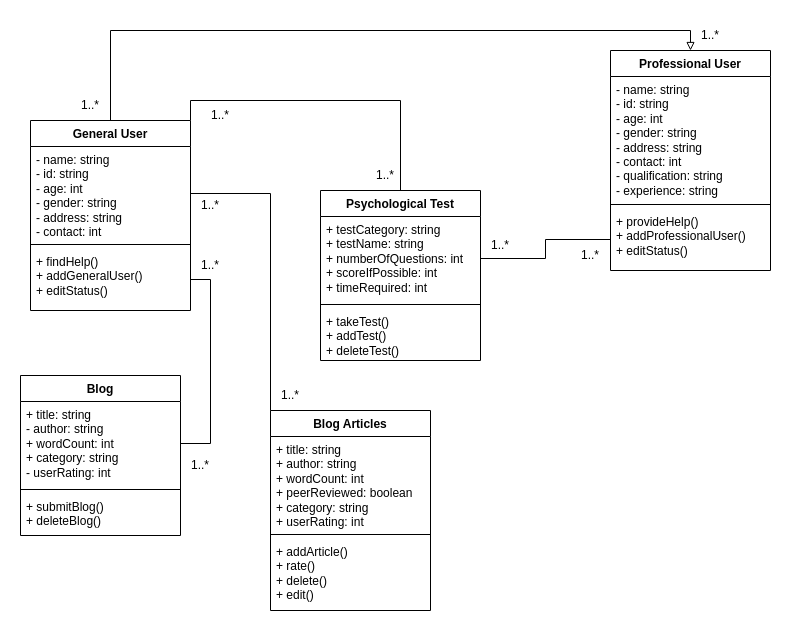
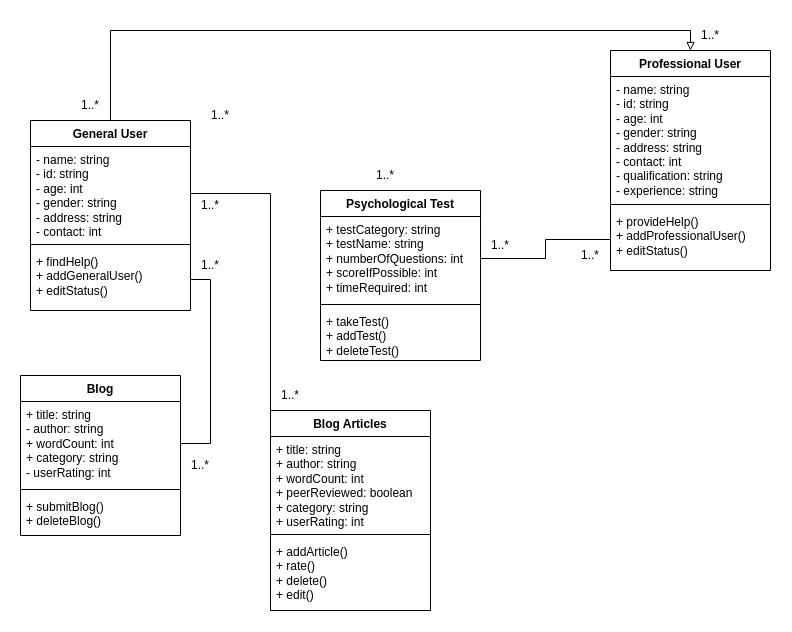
  <mxCell id="0" />
  <mxCell id="1" parent="0" />
- <mxCell id="2" style="edgeStyle=orthogonalEdgeStyle;rounded=0;orthogonalLoop=1;jettySize=auto;html=1;exitX=1;exitY=0;exitDx=0;exitDy=0;entryX=0.5;entryY=0;entryDx=0;entryDy=0;endArrow=none;endFill=0;" edge="1" parent="1" source="4" target="16"><mxGeometry relative="1" as="geometry" /></mxCell>
  <mxCell id="3" style="edgeStyle=orthogonalEdgeStyle;rounded=0;orthogonalLoop=1;jettySize=auto;html=1;exitX=0.5;exitY=0;exitDx=0;exitDy=0;entryX=0.5;entryY=0;entryDx=0;entryDy=0;endArrow=block;endFill=0;" edge="1" parent="1" source="4" target="8"><mxGeometry relative="1" as="geometry" /></mxCell>
  <mxCell id="4" value="General User" style="swimlane;fontStyle=1;align=center;verticalAlign=top;childLayout=stackLayout;horizontal=1;startSize=26;horizontalStack=0;resizeParent=1;resizeParentMax=0;resizeLast=0;collapsible=1;marginBottom=0;whiteSpace=wrap;html=1;" vertex="1" parent="1"><mxGeometry x="30" y="120" width="160" height="190" as="geometry" /></mxCell>
  <mxCell id="5" value="- name: string&lt;br&gt;- id: string&lt;br&gt;- age: int&lt;br&gt;- gender: string&lt;br&gt;- address: string&lt;br&gt;- contact: int" style="text;strokeColor=none;fillColor=none;align=left;verticalAlign=top;spacingLeft=4;spacingRight=4;overflow=hidden;rotatable=0;points=[[0,0.5],[1,0.5]];portConstraint=eastwest;whiteSpace=wrap;html=1;" vertex="1" parent="4"><mxGeometry y="26" width="160" height="94" as="geometry" /></mxCell>
  <mxCell id="6" value="" style="line;strokeWidth=1;fillColor=none;align=left;verticalAlign=middle;spacingTop=-1;spacingLeft=3;spacingRight=3;rotatable=0;labelPosition=right;points=[];portConstraint=eastwest;strokeColor=inherit;" vertex="1" parent="4"><mxGeometry y="120" width="160" height="8" as="geometry" /></mxCell>
  <mxCell id="7" value="+ findHelp()&lt;br&gt;+ addGeneralUser()&lt;br&gt;+ editStatus()" style="text;strokeColor=none;fillColor=none;align=left;verticalAlign=top;spacingLeft=4;spacingRight=4;overflow=hidden;rotatable=0;points=[[0,0.5],[1,0.5]];portConstraint=eastwest;whiteSpace=wrap;html=1;" vertex="1" parent="4"><mxGeometry y="128" width="160" height="62" as="geometry" /></mxCell>
  <mxCell id="8" value="Professional User" style="swimlane;fontStyle=1;align=center;verticalAlign=top;childLayout=stackLayout;horizontal=1;startSize=26;horizontalStack=0;resizeParent=1;resizeParentMax=0;resizeLast=0;collapsible=1;marginBottom=0;whiteSpace=wrap;html=1;" vertex="1" parent="1"><mxGeometry x="610" y="50" width="160" height="220" as="geometry" /></mxCell>
  <mxCell id="9" value="- name: string&lt;br style=&quot;border-color: var(--border-color);&quot;&gt;- id: string&lt;br style=&quot;border-color: var(--border-color);&quot;&gt;- age: int&lt;br style=&quot;border-color: var(--border-color);&quot;&gt;- gender: string&lt;br style=&quot;border-color: var(--border-color);&quot;&gt;- address: string&lt;br&gt;- contact: int&lt;br&gt;- qualification: string&lt;br&gt;- experience: string" style="text;strokeColor=none;fillColor=none;align=left;verticalAlign=top;spacingLeft=4;spacingRight=4;overflow=hidden;rotatable=0;points=[[0,0.5],[1,0.5]];portConstraint=eastwest;whiteSpace=wrap;html=1;" vertex="1" parent="8"><mxGeometry y="26" width="160" height="124" as="geometry" /></mxCell>
  <mxCell id="10" value="" style="line;strokeWidth=1;fillColor=none;align=left;verticalAlign=middle;spacingTop=-1;spacingLeft=3;spacingRight=3;rotatable=0;labelPosition=right;points=[];portConstraint=eastwest;strokeColor=inherit;" vertex="1" parent="8"><mxGeometry y="150" width="160" height="8" as="geometry" /></mxCell>
  <mxCell id="11" value="+ provideHelp()&lt;br style=&quot;border-color: var(--border-color);&quot;&gt;+ addProfessionalUser()&lt;br style=&quot;border-color: var(--border-color);&quot;&gt;+ editStatus()" style="text;strokeColor=none;fillColor=none;align=left;verticalAlign=top;spacingLeft=4;spacingRight=4;overflow=hidden;rotatable=0;points=[[0,0.5],[1,0.5]];portConstraint=eastwest;whiteSpace=wrap;html=1;" vertex="1" parent="8"><mxGeometry y="158" width="160" height="62" as="geometry" /></mxCell>
  <mxCell id="12" value="Blog" style="swimlane;fontStyle=1;align=center;verticalAlign=top;childLayout=stackLayout;horizontal=1;startSize=26;horizontalStack=0;resizeParent=1;resizeParentMax=0;resizeLast=0;collapsible=1;marginBottom=0;whiteSpace=wrap;html=1;" vertex="1" parent="1"><mxGeometry x="20" y="375" width="160" height="160" as="geometry" /></mxCell>
  <mxCell id="13" value="+ title: string&lt;br style=&quot;border-color: var(--border-color);&quot;&gt;- author: string&lt;br style=&quot;border-color: var(--border-color);&quot;&gt;+ wordCount: int&lt;br style=&quot;border-color: var(--border-color);&quot;&gt;+ category: string&lt;br style=&quot;border-color: var(--border-color);&quot;&gt;- userRating: int&lt;br&gt;" style="text;strokeColor=none;fillColor=none;align=left;verticalAlign=top;spacingLeft=4;spacingRight=4;overflow=hidden;rotatable=0;points=[[0,0.5],[1,0.5]];portConstraint=eastwest;whiteSpace=wrap;html=1;" vertex="1" parent="12"><mxGeometry y="26" width="160" height="84" as="geometry" /></mxCell>
  <mxCell id="14" value="" style="line;strokeWidth=1;fillColor=none;align=left;verticalAlign=middle;spacingTop=-1;spacingLeft=3;spacingRight=3;rotatable=0;labelPosition=right;points=[];portConstraint=eastwest;strokeColor=inherit;" vertex="1" parent="12"><mxGeometry y="110" width="160" height="8" as="geometry" /></mxCell>
  <mxCell id="15" value="+ submitBlog()&lt;br&gt;+ deleteBlog()" style="text;strokeColor=none;fillColor=none;align=left;verticalAlign=top;spacingLeft=4;spacingRight=4;overflow=hidden;rotatable=0;points=[[0,0.5],[1,0.5]];portConstraint=eastwest;whiteSpace=wrap;html=1;" vertex="1" parent="12"><mxGeometry y="118" width="160" height="42" as="geometry" /></mxCell>
  <mxCell id="16" value="Psychological Test" style="swimlane;fontStyle=1;align=center;verticalAlign=top;childLayout=stackLayout;horizontal=1;startSize=26;horizontalStack=0;resizeParent=1;resizeParentMax=0;resizeLast=0;collapsible=1;marginBottom=0;whiteSpace=wrap;html=1;" vertex="1" parent="1"><mxGeometry x="320" y="190" width="160" height="170" as="geometry" /></mxCell>
  <mxCell id="17" value="+ testCategory: string&lt;br&gt;+ testName: string&lt;br&gt;+ numberOfQuestions: int&lt;br&gt;+ scoreIfPossible: int&lt;br&gt;+ timeRequired: int" style="text;strokeColor=none;fillColor=none;align=left;verticalAlign=top;spacingLeft=4;spacingRight=4;overflow=hidden;rotatable=0;points=[[0,0.5],[1,0.5]];portConstraint=eastwest;whiteSpace=wrap;html=1;" vertex="1" parent="16"><mxGeometry y="26" width="160" height="84" as="geometry" /></mxCell>
  <mxCell id="18" value="" style="line;strokeWidth=1;fillColor=none;align=left;verticalAlign=middle;spacingTop=-1;spacingLeft=3;spacingRight=3;rotatable=0;labelPosition=right;points=[];portConstraint=eastwest;strokeColor=inherit;" vertex="1" parent="16"><mxGeometry y="110" width="160" height="8" as="geometry" /></mxCell>
  <mxCell id="19" value="+ takeTest()&lt;br&gt;+ addTest()&lt;br&gt;+ deleteTest()" style="text;strokeColor=none;fillColor=none;align=left;verticalAlign=top;spacingLeft=4;spacingRight=4;overflow=hidden;rotatable=0;points=[[0,0.5],[1,0.5]];portConstraint=eastwest;whiteSpace=wrap;html=1;" vertex="1" parent="16"><mxGeometry y="118" width="160" height="52" as="geometry" /></mxCell>
  <mxCell id="20" value="Blog Articles" style="swimlane;fontStyle=1;align=center;verticalAlign=top;childLayout=stackLayout;horizontal=1;startSize=26;horizontalStack=0;resizeParent=1;resizeParentMax=0;resizeLast=0;collapsible=1;marginBottom=0;whiteSpace=wrap;html=1;" vertex="1" parent="1"><mxGeometry x="270" y="410" width="160" height="200" as="geometry" /></mxCell>
  <mxCell id="21" value="+ title: string&lt;br&gt;+ author: string&lt;br&gt;+ wordCount: int&lt;br&gt;+ peerReviewed: boolean&lt;br&gt;+ category: string&lt;br&gt;+ userRating: int" style="text;strokeColor=none;fillColor=none;align=left;verticalAlign=top;spacingLeft=4;spacingRight=4;overflow=hidden;rotatable=0;points=[[0,0.5],[1,0.5]];portConstraint=eastwest;whiteSpace=wrap;html=1;" vertex="1" parent="20"><mxGeometry y="26" width="160" height="94" as="geometry" /></mxCell>
  <mxCell id="22" value="" style="line;strokeWidth=1;fillColor=none;align=left;verticalAlign=middle;spacingTop=-1;spacingLeft=3;spacingRight=3;rotatable=0;labelPosition=right;points=[];portConstraint=eastwest;strokeColor=inherit;" vertex="1" parent="20"><mxGeometry y="120" width="160" height="8" as="geometry" /></mxCell>
  <mxCell id="23" value="+ addArticle()&lt;br&gt;+ rate()&lt;br&gt;+ delete()&lt;br&gt;+ edit()" style="text;strokeColor=none;fillColor=none;align=left;verticalAlign=top;spacingLeft=4;spacingRight=4;overflow=hidden;rotatable=0;points=[[0,0.5],[1,0.5]];portConstraint=eastwest;whiteSpace=wrap;html=1;" vertex="1" parent="20"><mxGeometry y="128" width="160" height="72" as="geometry" /></mxCell>
  <mxCell id="24" value="1..*" style="text;html=1;strokeColor=none;fillColor=none;align=center;verticalAlign=middle;whiteSpace=wrap;rounded=0;" vertex="1" parent="1"><mxGeometry x="180" y="190" width="60" height="30" as="geometry" /></mxCell>
  <mxCell id="25" value="1..*" style="text;html=1;strokeColor=none;fillColor=none;align=center;verticalAlign=middle;whiteSpace=wrap;rounded=0;" vertex="1" parent="1"><mxGeometry x="190" y="100" width="60" height="30" as="geometry" /></mxCell>
  <mxCell id="26" value="1..*" style="text;html=1;strokeColor=none;fillColor=none;align=center;verticalAlign=middle;whiteSpace=wrap;rounded=0;" vertex="1" parent="1"><mxGeometry x="260" y="380" width="60" height="30" as="geometry" /></mxCell>
  <mxCell id="27" value="1..*" style="text;html=1;strokeColor=none;fillColor=none;align=center;verticalAlign=middle;whiteSpace=wrap;rounded=0;" vertex="1" parent="1"><mxGeometry x="180" y="250" width="60" height="30" as="geometry" /></mxCell>
  <mxCell id="28" value="1..*" style="text;html=1;strokeColor=none;fillColor=none;align=center;verticalAlign=middle;whiteSpace=wrap;rounded=0;" vertex="1" parent="1"><mxGeometry x="355" y="160" width="60" height="30" as="geometry" /></mxCell>
  <mxCell id="29" value="1..*" style="text;html=1;strokeColor=none;fillColor=none;align=center;verticalAlign=middle;whiteSpace=wrap;rounded=0;" vertex="1" parent="1"><mxGeometry x="60" y="90" width="60" height="30" as="geometry" /></mxCell>
  <mxCell id="30" value="1..*" style="text;html=1;strokeColor=none;fillColor=none;align=center;verticalAlign=middle;whiteSpace=wrap;rounded=0;" vertex="1" parent="1"><mxGeometry x="170" y="450" width="60" height="30" as="geometry" /></mxCell>
  <mxCell id="31" value="1..*" style="text;html=1;strokeColor=none;fillColor=none;align=center;verticalAlign=middle;whiteSpace=wrap;rounded=0;" vertex="1" parent="1"><mxGeometry x="470" y="230" width="60" height="30" as="geometry" /></mxCell>
  <mxCell id="32" style="rounded=0;orthogonalLoop=1;jettySize=auto;html=1;exitX=1;exitY=0.5;exitDx=0;exitDy=0;entryX=1;entryY=0.5;entryDx=0;entryDy=0;strokeColor=default;edgeStyle=orthogonalEdgeStyle;endArrow=none;endFill=0;" edge="1" parent="1" source="7" target="13"><mxGeometry relative="1" as="geometry" /></mxCell>
  <mxCell id="33" style="edgeStyle=orthogonalEdgeStyle;rounded=0;orthogonalLoop=1;jettySize=auto;html=1;exitX=1;exitY=0.5;exitDx=0;exitDy=0;entryX=0;entryY=0;entryDx=0;entryDy=0;endArrow=none;endFill=0;" edge="1" parent="1" source="5" target="20"><mxGeometry relative="1" as="geometry" /></mxCell>
  <mxCell id="34" style="edgeStyle=orthogonalEdgeStyle;rounded=0;orthogonalLoop=1;jettySize=auto;html=1;exitX=0;exitY=0.5;exitDx=0;exitDy=0;entryX=1;entryY=0.5;entryDx=0;entryDy=0;endArrow=none;endFill=0;" edge="1" parent="1" source="11" target="17"><mxGeometry relative="1" as="geometry" /></mxCell>
  <mxCell id="35" value="1..*" style="text;html=1;strokeColor=none;fillColor=none;align=center;verticalAlign=middle;whiteSpace=wrap;rounded=0;" vertex="1" parent="1"><mxGeometry x="560" y="240" width="60" height="30" as="geometry" /></mxCell>
  <mxCell id="36" style="edgeStyle=orthogonalEdgeStyle;rounded=0;orthogonalLoop=1;jettySize=auto;html=1;exitX=0.5;exitY=1;exitDx=0;exitDy=0;" edge="1" parent="1" source="35" target="35"><mxGeometry relative="1" as="geometry" /></mxCell>
  <mxCell id="37" value="1..*" style="text;html=1;strokeColor=none;fillColor=none;align=center;verticalAlign=middle;whiteSpace=wrap;rounded=0;" vertex="1" parent="1"><mxGeometry x="680" y="20" width="60" height="30" as="geometry" /></mxCell>
